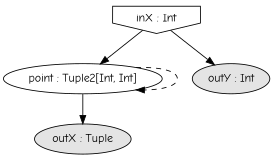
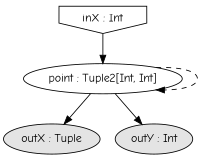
  digraph {
    fontname="Comic Neue"
    node [fontname="Comic Neue"]
    edge [fontname="Comic Neue"]
    n1 [label="inX : Int" shape=invhouse]
    n2 [label="point : Tuple2[Int, Int]"]
    n3 [fillcolor="#e4e4e4" label="outX : Tuple" style=filled]
    n4 [fillcolor="#e4e4e4" label="outY : Int" style=filled]
    n1 -> n2
    n2 -> n2 [style=dashed]
    n2 -> n3
-   n1 -> n4
+   n2 -> n4
  }
